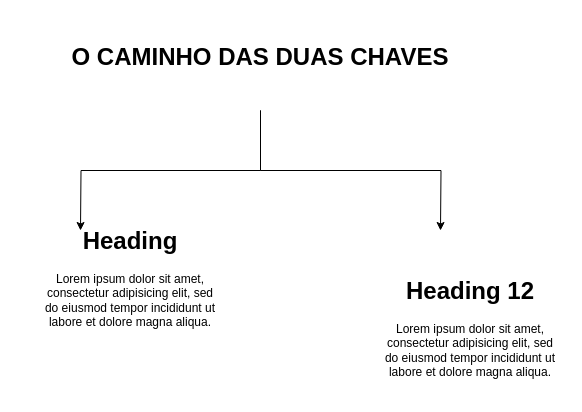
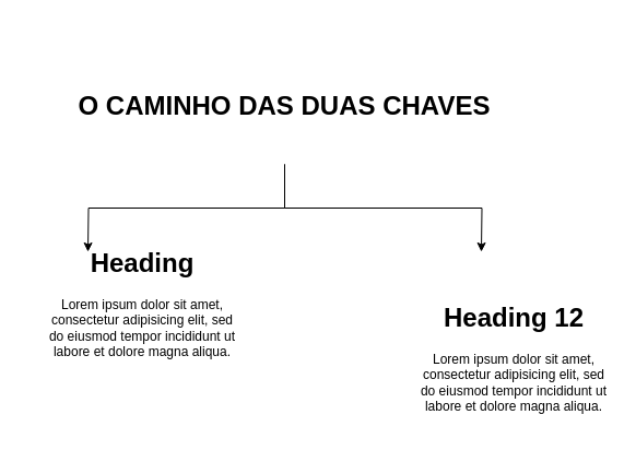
  <mxCell id="0" />
  <mxCell id="1" parent="0" />
  <mxCell id="2" style="edgeStyle=orthogonalEdgeStyle;rounded=0;orthogonalLoop=1;jettySize=auto;html=1;" parent="1" source="4" edge="1"><mxGeometry relative="1" as="geometry"><mxPoint x="80" y="230" as="targetPoint" /></mxGeometry></mxCell>
  <mxCell id="3" style="edgeStyle=orthogonalEdgeStyle;rounded=0;orthogonalLoop=1;jettySize=auto;html=1;" parent="1" source="4" edge="1"><mxGeometry relative="1" as="geometry"><mxPoint x="440" y="230" as="targetPoint" /></mxGeometry></mxCell>
- <mxCell id="4" value="&lt;h1&gt;O CAMINHO DAS DUAS CHAVES&lt;/h1&gt;" style="text;html=1;whiteSpace=wrap;overflow=hidden;rounded=0;align=center;" parent="1" vertex="1"><mxGeometry x="20" y="20" width="480" height="90" as="geometry" /></mxCell>
+ <mxCell id="4" value="&lt;h1&gt;O CAMINHO DAS DUAS CHAVES&lt;/h1&gt;" style="text;html=1;whiteSpace=wrap;overflow=hidden;rounded=0;align=center;" parent="1" vertex="1"><mxGeometry x="20" y="60" width="480" height="90" as="geometry" /></mxCell>
  <mxCell id="5" value="&lt;h1 style=&quot;margin-top: 0px;&quot;&gt;Heading&lt;/h1&gt;&lt;p&gt;Lorem ipsum dolor sit amet, consectetur adipisicing elit, sed do eiusmod tempor incididunt ut labore et dolore magna aliqua.&lt;/p&gt;" style="text;html=1;whiteSpace=wrap;overflow=hidden;rounded=0;align=center;" parent="1" vertex="1"><mxGeometry x="40" y="220" width="180" height="120" as="geometry" /></mxCell>
  <mxCell id="6" value="&lt;h1 style=&quot;margin-top: 0px;&quot;&gt;Heading 12&lt;/h1&gt;&lt;p&gt;Lorem ipsum dolor sit amet, consectetur adipisicing elit, sed do eiusmod tempor incididunt ut labore et dolore magna aliqua.&lt;/p&gt;" style="text;html=1;whiteSpace=wrap;overflow=hidden;rounded=0;align=center;" parent="1" vertex="1"><mxGeometry x="380" y="270" width="180" height="120" as="geometry" /></mxCell>
